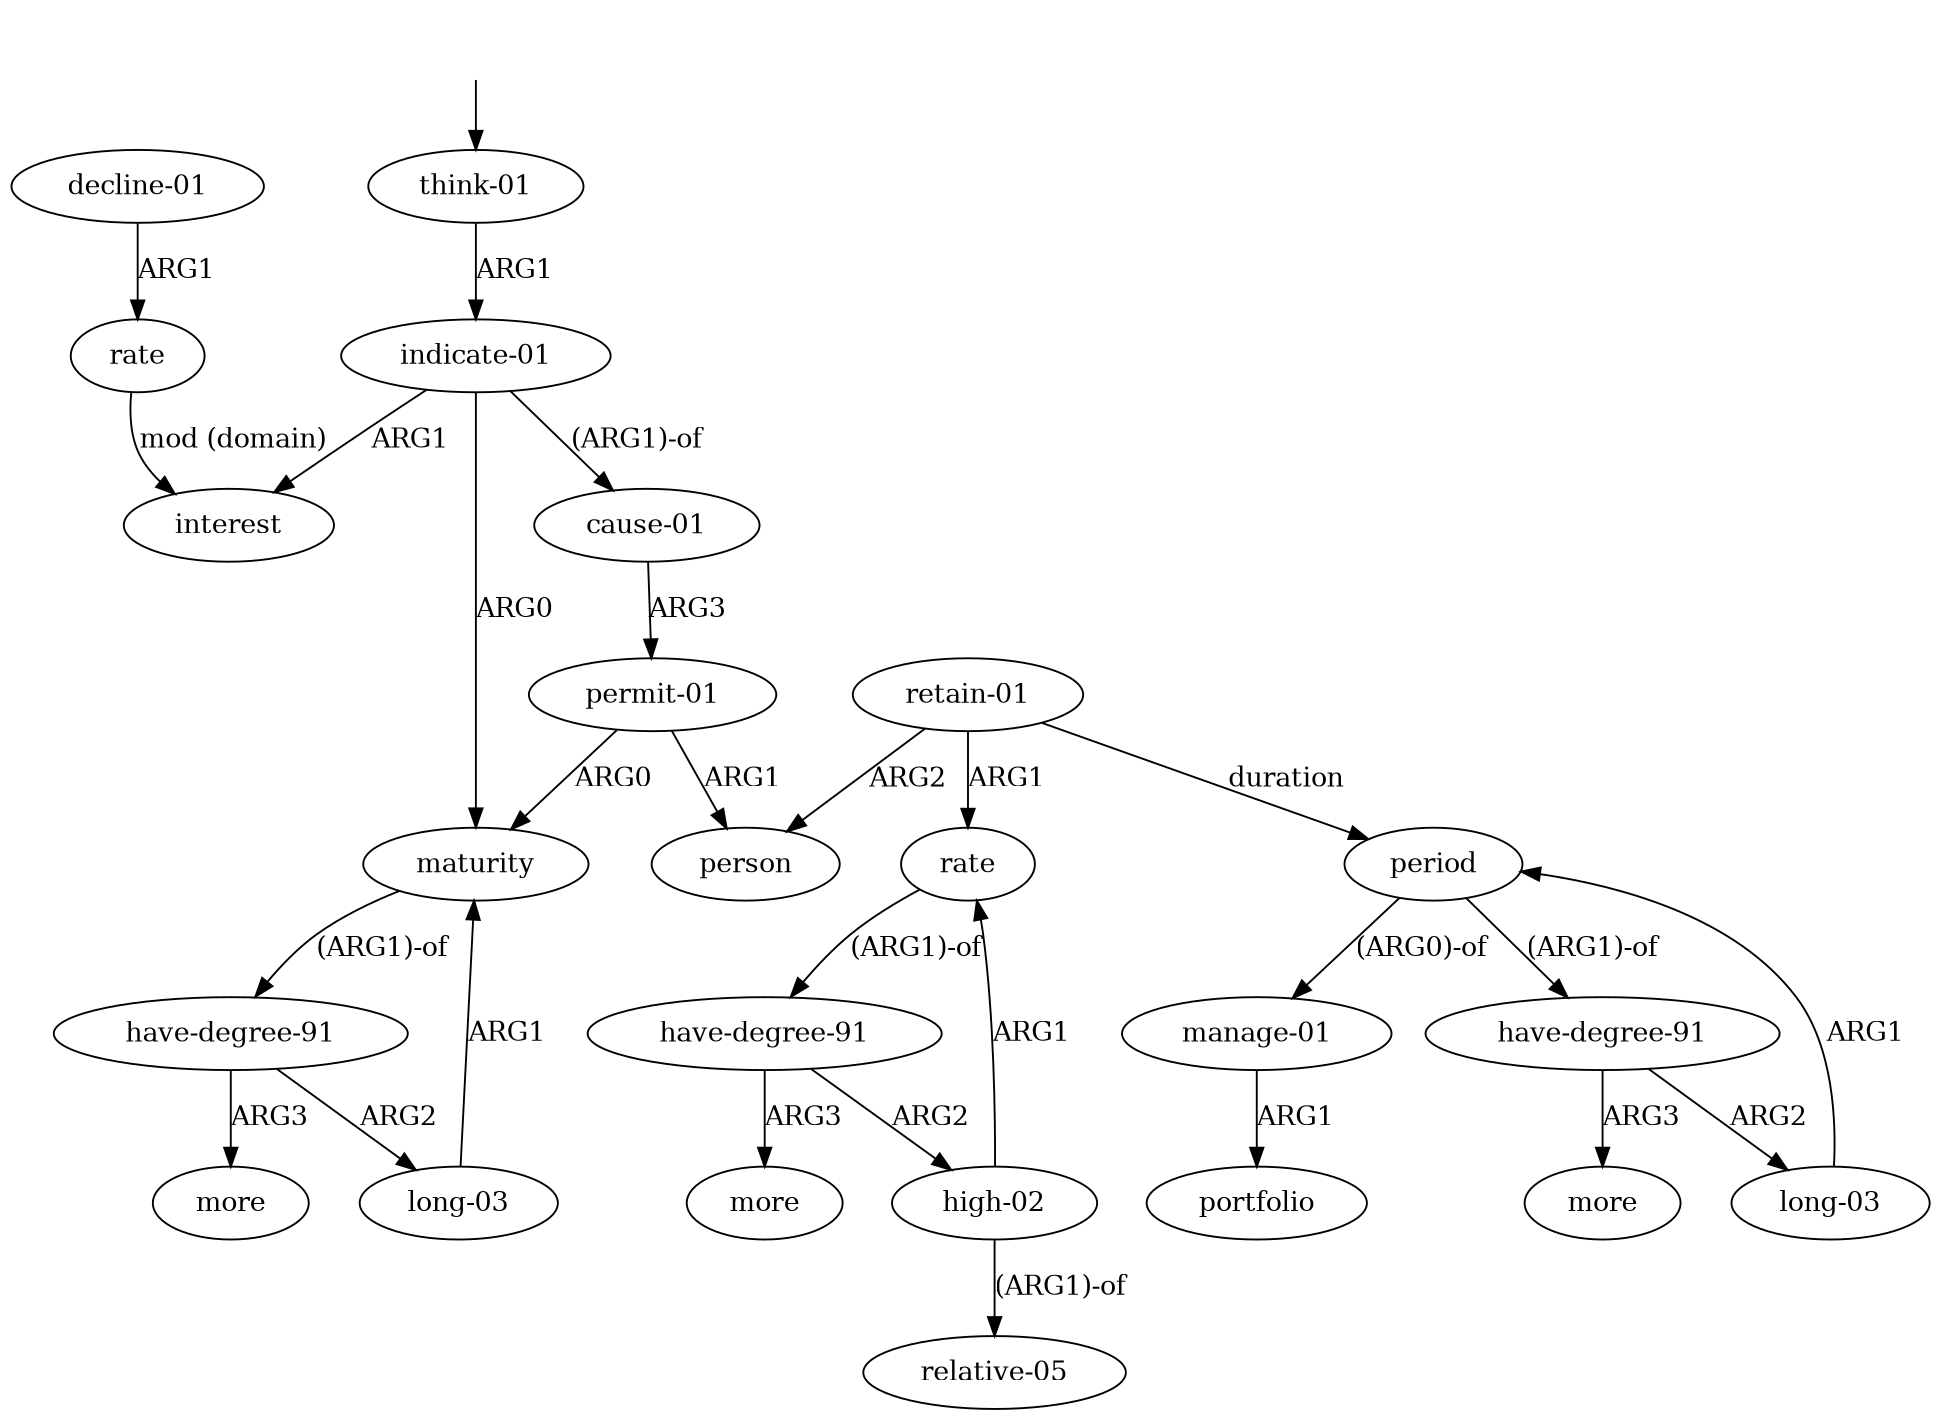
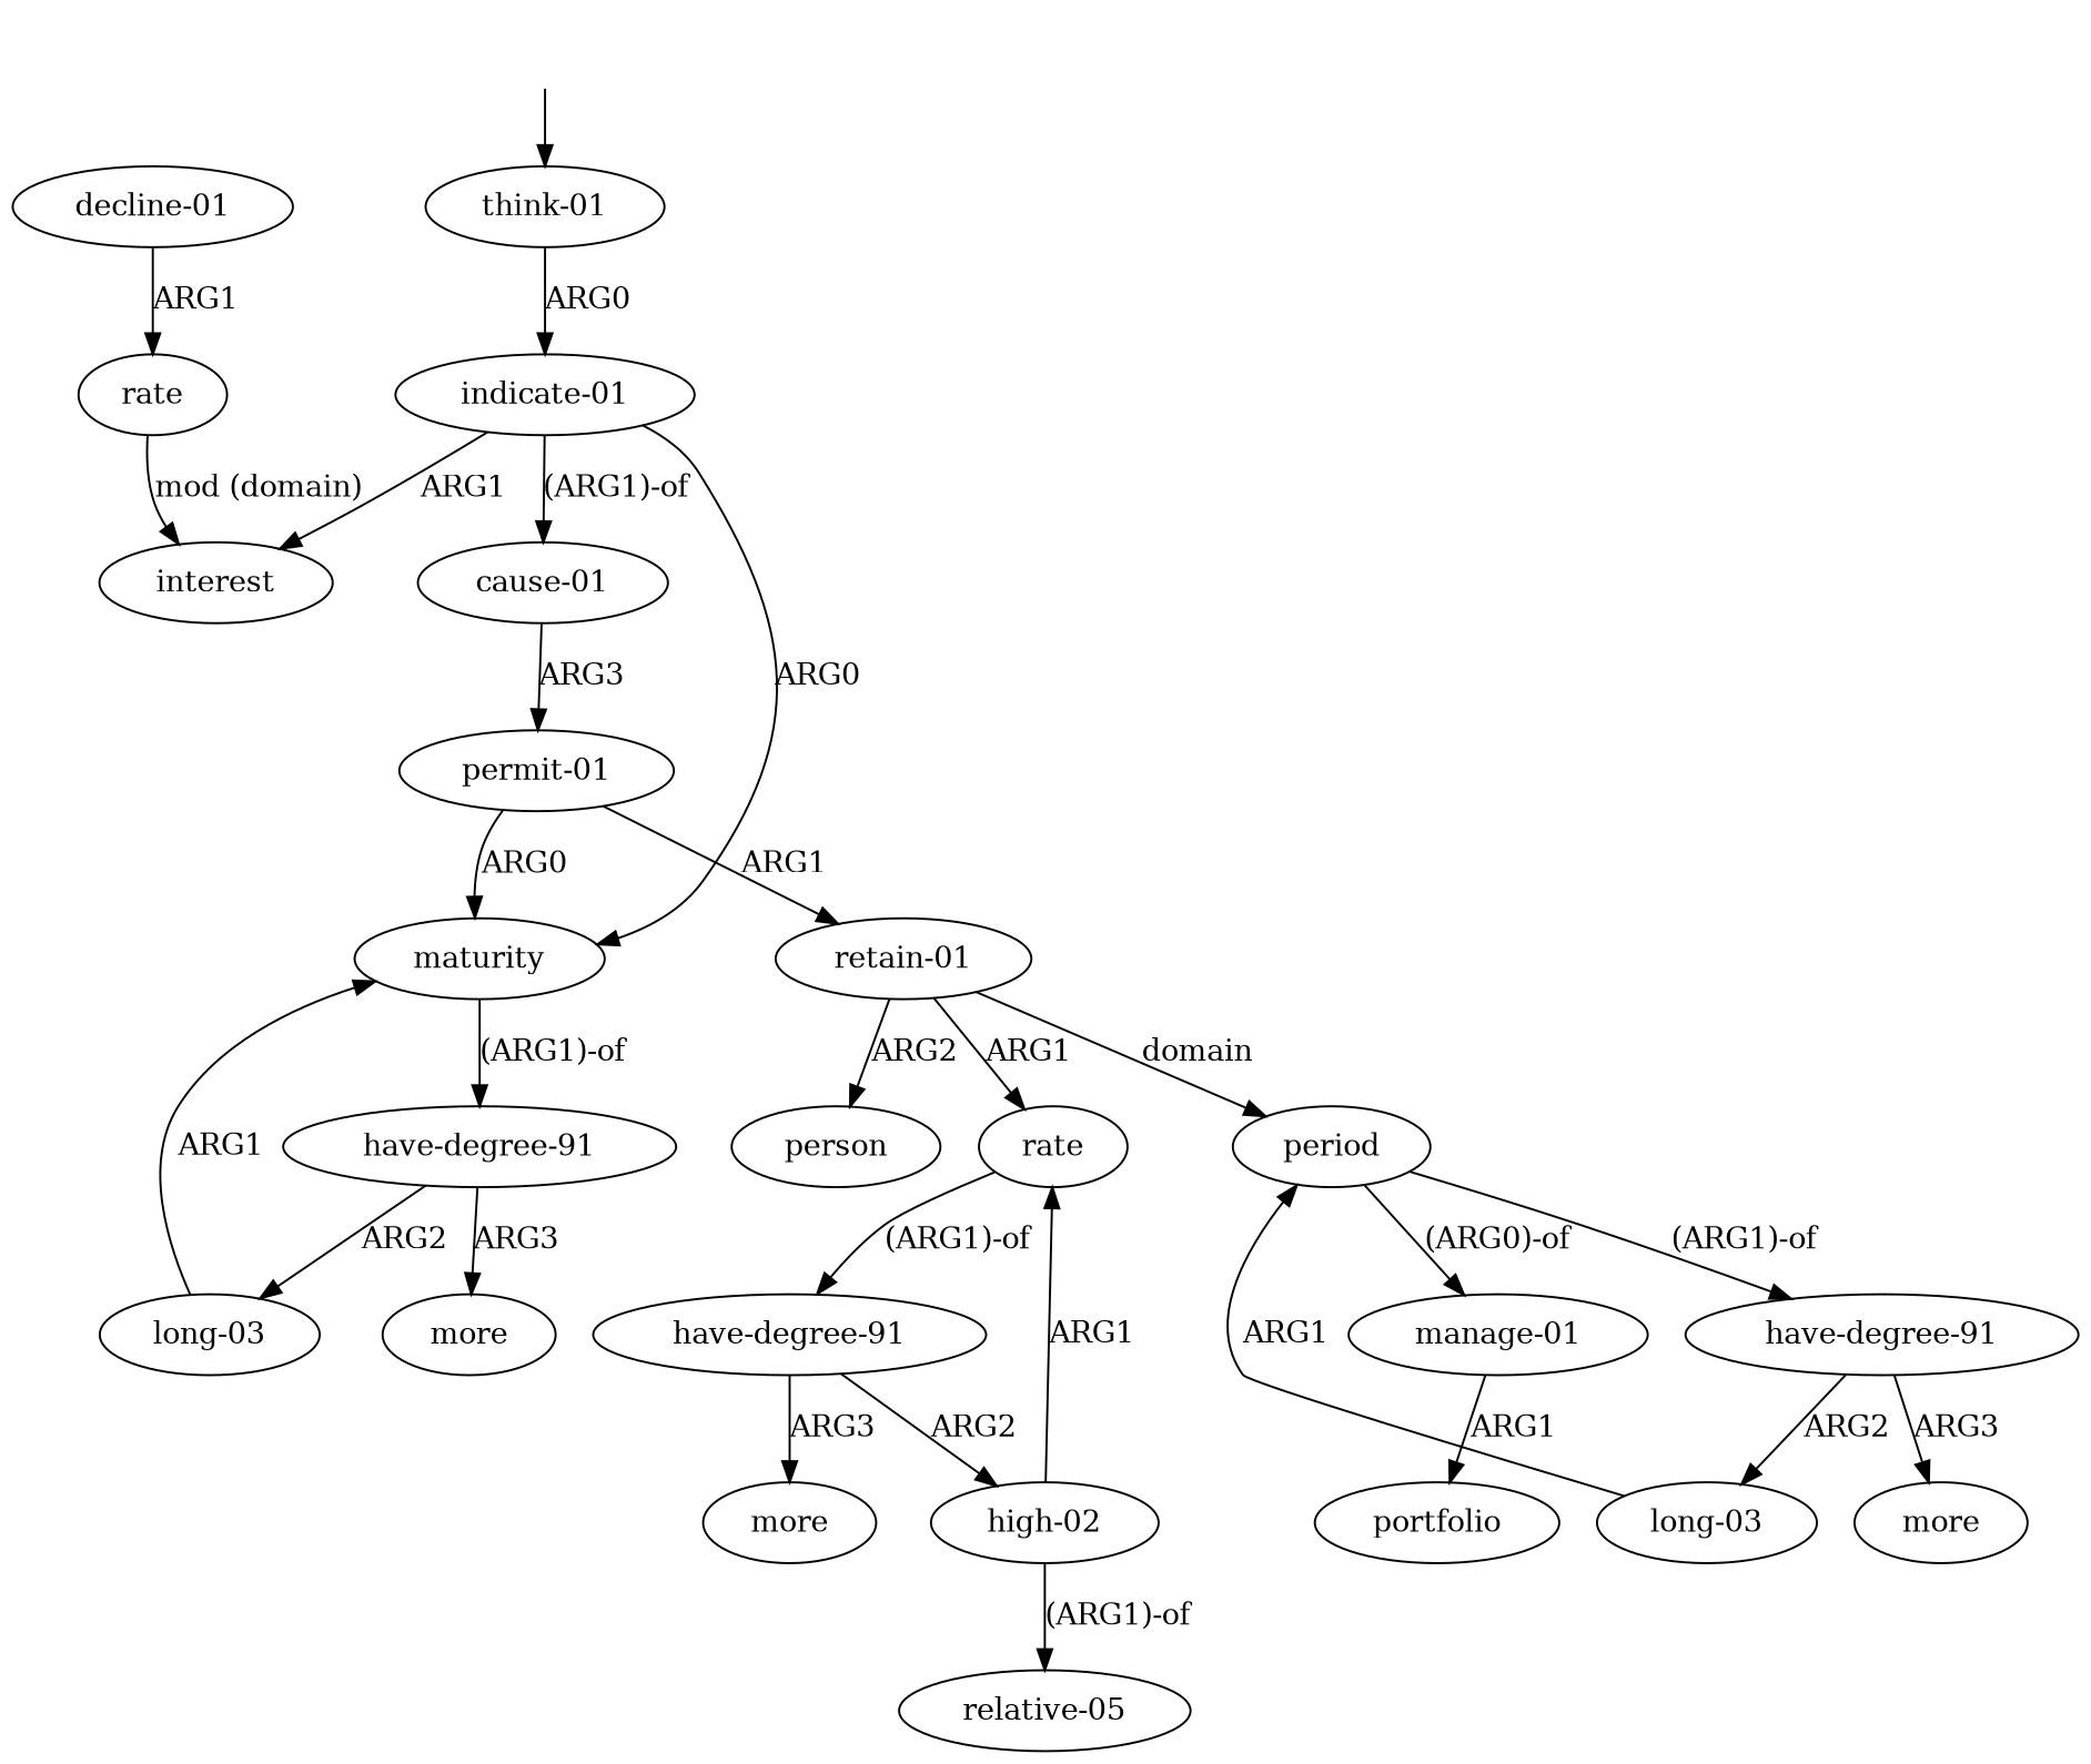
  digraph {
    top [style=invis]
    n2 [label=<<table align="center" border="0" cellspacing="0"><tr><td colspan="2">think-01</td></tr></table>>]
    n3 [label=<<table align="center" border="0" cellspacing="0"><tr><td colspan="2">indicate-01</td></tr></table>>]
    n4 [label=<<table align="center" border="0" cellspacing="0"><tr><td colspan="2">maturity</td></tr></table>>]
    n5 [label=<<table align="center" border="0" cellspacing="0"><tr><td colspan="2">cause-01</td></tr></table>>]
    n6 [label=<<table align="center" border="0" cellspacing="0"><tr><td colspan="2">interest</td></tr></table>>]
    n7 [label=<<table align="center" border="0" cellspacing="0"><tr><td colspan="2">have-degree-91</td></tr></table>>]
    n8 [label=<<table align="center" border="0" cellspacing="0"><tr><td colspan="2">decline-01</td></tr></table>>]
    n9 [label=<<table align="center" border="0" cellspacing="0"><tr><td colspan="2">rate</td></tr></table>>]
    n10 [label=<<table align="center" border="0" cellspacing="0"><tr><td colspan="2">permit-01</td></tr></table>>]
    n11 [label=<<table align="center" border="0" cellspacing="0"><tr><td colspan="2">long-03</td></tr></table>>]
    n12 [label=<<table align="center" border="0" cellspacing="0"><tr><td colspan="2">more</td></tr></table>>]
    n13 [label=<<table align="center" border="0" cellspacing="0"><tr><td colspan="2">retain-01</td></tr></table>>]
    n14 [label=<<table align="center" border="0" cellspacing="0"><tr><td colspan="2">person</td></tr></table>>]
    n15 [label=<<table align="center" border="0" cellspacing="0"><tr><td colspan="2">rate</td></tr></table>>]
    n16 [label=<<table align="center" border="0" cellspacing="0"><tr><td colspan="2">period</td></tr></table>>]
    n17 [label=<<table align="center" border="0" cellspacing="0"><tr><td colspan="2">have-degree-91</td></tr></table>>]
    n18 [label=<<table align="center" border="0" cellspacing="0"><tr><td colspan="2">manage-01</td></tr></table>>]
    n19 [label=<<table align="center" border="0" cellspacing="0"><tr><td colspan="2">have-degree-91</td></tr></table>>]
    n20 [label=<<table align="center" border="0" cellspacing="0"><tr><td colspan="2">portfolio</td></tr></table>>]
    n21 [label=<<table align="center" border="0" cellspacing="0"><tr><td colspan="2">high-02</td></tr></table>>]
    n22 [label=<<table align="center" border="0" cellspacing="0"><tr><td colspan="2">more</td></tr></table>>]
    n23 [label=<<table align="center" border="0" cellspacing="0"><tr><td colspan="2">relative-05</td></tr></table>>]
    n24 [label=<<table align="center" border="0" cellspacing="0"><tr><td colspan="2">long-03</td></tr></table>>]
    n25 [label=<<table align="center" border="0" cellspacing="0"><tr><td colspan="2">more</td></tr></table>>]
    top -> n2
-   n2 -> n3 [label=ARG1]
+   n2 -> n3 [label=ARG0]
    n3 -> n4 [label=ARG0]
    n3 -> n5 [label="(ARG1)-of"]
    n3 -> n6 [label=ARG1]
    n4 -> n7 [label="(ARG1)-of"]
    n5 -> n10 [label=ARG3]
    n7 -> n11 [label=ARG2]
    n7 -> n12 [label=ARG3]
    n8 -> n9 [label=ARG1]
    n9 -> n6 [label="mod (domain)"]
    n10 -> n4 [label=ARG0]
-   n10 -> n14 [label=ARG1]
+   n10 -> n13 [label=ARG1]
    n11 -> n4 [label=ARG1]
    n13 -> n14 [label=ARG2]
    n13 -> n15 [label=ARG1]
-   n13 -> n16 [label=duration]
+   n13 -> n16 [label=domain]
    n15 -> n17 [label="(ARG1)-of"]
    n16 -> n18 [label="(ARG0)-of"]
    n16 -> n19 [label="(ARG1)-of"]
    n17 -> n21 [label=ARG2]
    n17 -> n22 [label=ARG3]
    n18 -> n20 [label=ARG1]
    n19 -> n24 [label=ARG2]
    n19 -> n25 [label=ARG3]
    n21 -> n15 [label=ARG1]
    n21 -> n23 [label="(ARG1)-of"]
    n24 -> n16 [label=ARG1]
  }
